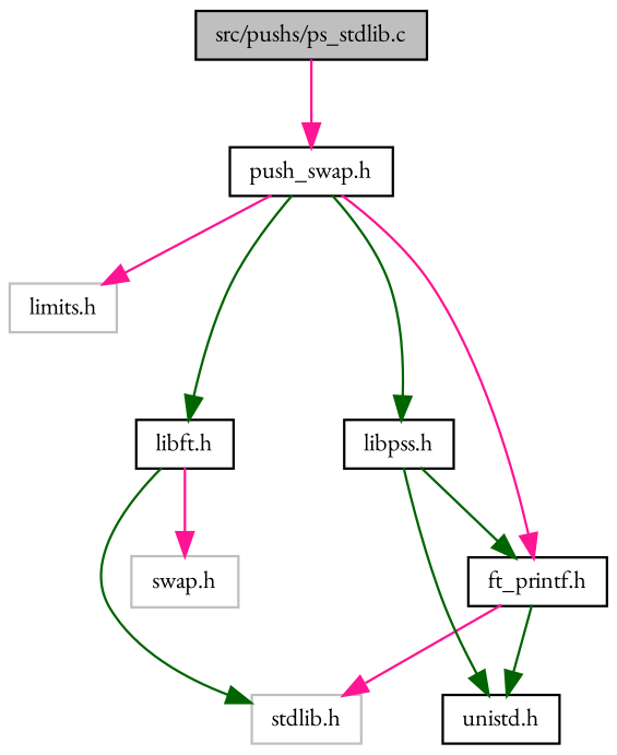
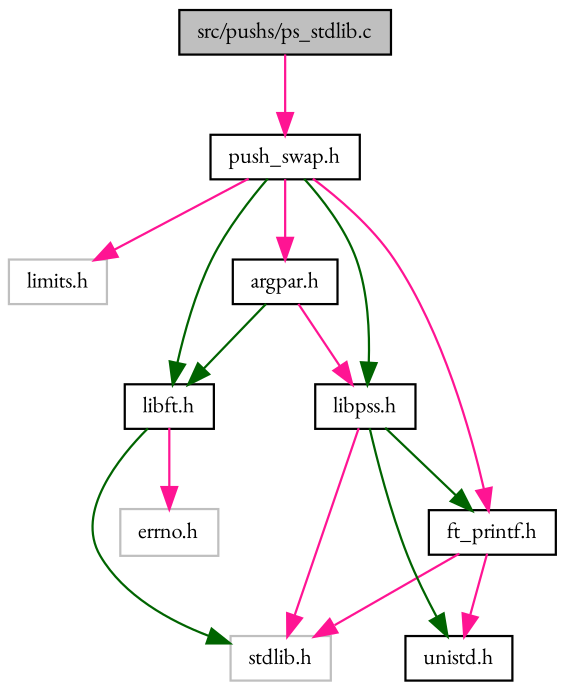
  digraph {
    fontname="EB Garamond"
    node [color=black fillcolor=white fontname="EB Garamond" fontsize=10 shape=record style=filled]
    edge [color=deeppink fontname="EB Garamond" fontsize=10 labelfontname=Helvetica labelfontsize=10 style=solid]
    n1 [fillcolor=grey75 fontcolor=black height=0.2 label="src/pushs/ps_stdlib.c" width=0.4]
    n2 [height=0.2 label="push_swap.h" width=0.4]
    n3 [color=grey75 height=0.2 label="limits.h" width=0.4]
    n4 [height=0.2 label="libft.h" width=0.4]
    n5 [height=0.2 label="ft_printf.h" width=0.4]
    n6 [height=0.2 label="libpss.h" width=0.4]
+   n7 [height=0.2 label="argpar.h" width=0.4]
    n8 [color=grey75 height=0.2 label="stdlib.h" width=0.4]
-   n9 [color=grey75 height=0.2 label="swap.h" width=0.4]
+   n9 [color=grey75 height=0.2 label="errno.h" width=0.4]
    n10 [height=0.2 label="unistd.h" width=0.4]
    n1 -> n2
    n2 -> n3
    n2 -> n4 [color=darkgreen]
    n2 -> n5
    n2 -> n6 [color=darkgreen]
+   n2 -> n7
    n4 -> n8 [color=darkgreen]
    n4 -> n9
    n5 -> n8
-   n5 -> n10 [color=darkgreen]
+   n5 -> n10
    n6 -> n5 [color=darkgreen]
+   n6 -> n8
    n6 -> n10 [color=darkgreen]
+   n7 -> n4 [color=darkgreen]
+   n7 -> n6
  }
